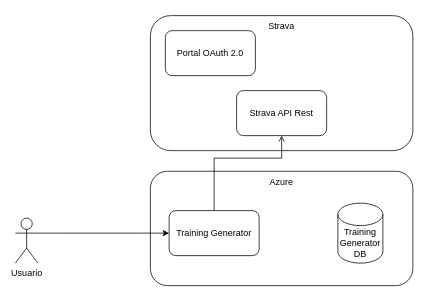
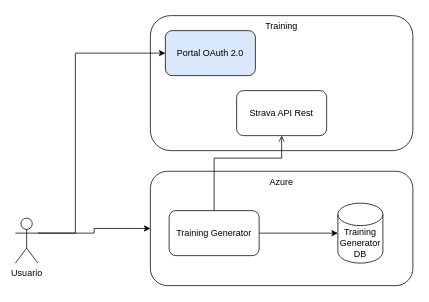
  <mxCell id="0" />
  <mxCell id="1" parent="0" />
  <mxCell id="2" value="Azure" style="rounded=1;whiteSpace=wrap;html=1;verticalAlign=top;" vertex="1" parent="1"><mxGeometry x="200" y="227.5" width="350" height="152.5" as="geometry" /></mxCell>
+ <mxCell id="3" style="edgeStyle=orthogonalEdgeStyle;rounded=0;orthogonalLoop=1;jettySize=auto;html=1;exitX=1;exitY=0.5;exitDx=0;exitDy=0;entryX=0;entryY=0.5;entryDx=0;entryDy=0;entryPerimeter=0;" edge="1" parent="1" source="4" target="9"><mxGeometry relative="1" as="geometry" /></mxCell>
  <mxCell id="4" value="Training Generator" style="rounded=1;whiteSpace=wrap;html=1;" vertex="1" parent="1"><mxGeometry x="225" y="280" width="120" height="60" as="geometry" /></mxCell>
- <mxCell id="5" value="Strava" style="rounded=1;whiteSpace=wrap;html=1;verticalAlign=top;" vertex="1" parent="1"><mxGeometry x="200" y="20" width="350" height="180" as="geometry" /></mxCell>
- <mxCell id="6" style="edgeStyle=orthogonalEdgeStyle;rounded=0;orthogonalLoop=1;jettySize=auto;html=1;exitX=1;exitY=0.333;exitDx=0;exitDy=0;exitPerimeter=0;entryX=0;entryY=0.5;entryDx=0;entryDy=0;" edge="1" parent="1" source="8" target="4"><mxGeometry relative="1" as="geometry" /></mxCell>
+ <mxCell id="5" value="Training" style="rounded=1;whiteSpace=wrap;html=1;verticalAlign=top;" vertex="1" parent="1"><mxGeometry x="200" y="20" width="350" height="180" as="geometry" /></mxCell>
+ <mxCell id="6" style="edgeStyle=orthogonalEdgeStyle;rounded=0;orthogonalLoop=1;jettySize=auto;html=1;exitX=1;exitY=0.333;exitDx=0;exitDy=0;exitPerimeter=0;" edge="1" parent="1" source="8" target="2"><mxGeometry relative="1" as="geometry" /></mxCell>
+ <mxCell id="7" style="edgeStyle=orthogonalEdgeStyle;rounded=0;orthogonalLoop=1;jettySize=auto;html=1;exitX=1;exitY=0.333;exitDx=0;exitDy=0;exitPerimeter=0;" edge="1" parent="1" source="8" target="10"><mxGeometry relative="1" as="geometry"><Array as="points"><mxPoint x="100" y="310" /><mxPoint x="100" y="70" /></Array></mxGeometry></mxCell>
  <mxCell id="8" value="Usuario" style="shape=umlActor;verticalLabelPosition=bottom;verticalAlign=top;html=1;outlineConnect=0;" vertex="1" parent="1"><mxGeometry x="20" y="290" width="30" height="60" as="geometry" /></mxCell>
  <mxCell id="9" value="Training Generator DB" style="shape=cylinder3;whiteSpace=wrap;html=1;boundedLbl=1;backgroundOutline=1;size=15;" vertex="1" parent="1"><mxGeometry x="450" y="270" width="60" height="80" as="geometry" /></mxCell>
- <mxCell id="10" value="Portal OAuth 2.0" style="rounded=1;whiteSpace=wrap;html=1;" vertex="1" parent="1"><mxGeometry x="220" y="40" width="120" height="60" as="geometry" /></mxCell>
+ <mxCell id="10" value="Portal OAuth 2.0" style="rounded=1;whiteSpace=wrap;html=1;fillColor=#dae8fc;" vertex="1" parent="1"><mxGeometry x="220" y="40" width="120" height="60" as="geometry" /></mxCell>
  <mxCell id="11" value="Strava API Rest" style="rounded=1;whiteSpace=wrap;html=1;" vertex="1" parent="1"><mxGeometry x="315" y="120" width="120" height="60" as="geometry" /></mxCell>
  <mxCell id="12" style="edgeStyle=orthogonalEdgeStyle;rounded=0;orthogonalLoop=1;jettySize=auto;html=1;exitX=0.5;exitY=0;exitDx=0;exitDy=0;endArrow=open;" edge="1" parent="1" source="4" target="11"><mxGeometry relative="1" as="geometry"><Array as="points"><mxPoint x="285" y="210" /><mxPoint x="375" y="210" /></Array></mxGeometry></mxCell>
